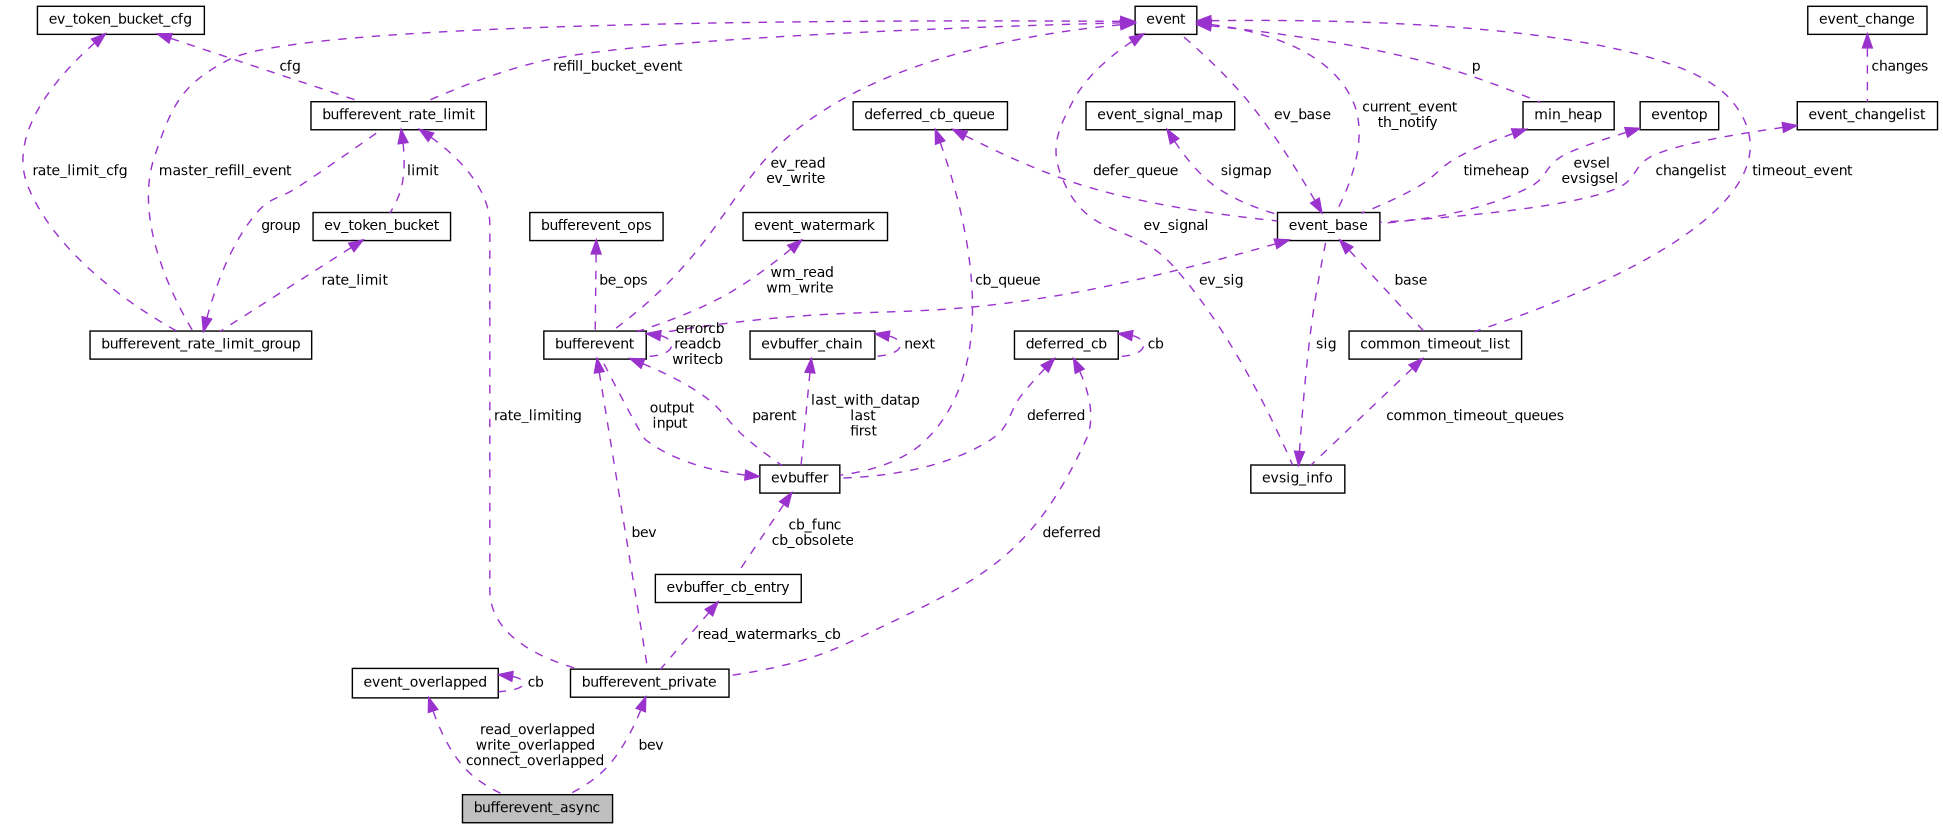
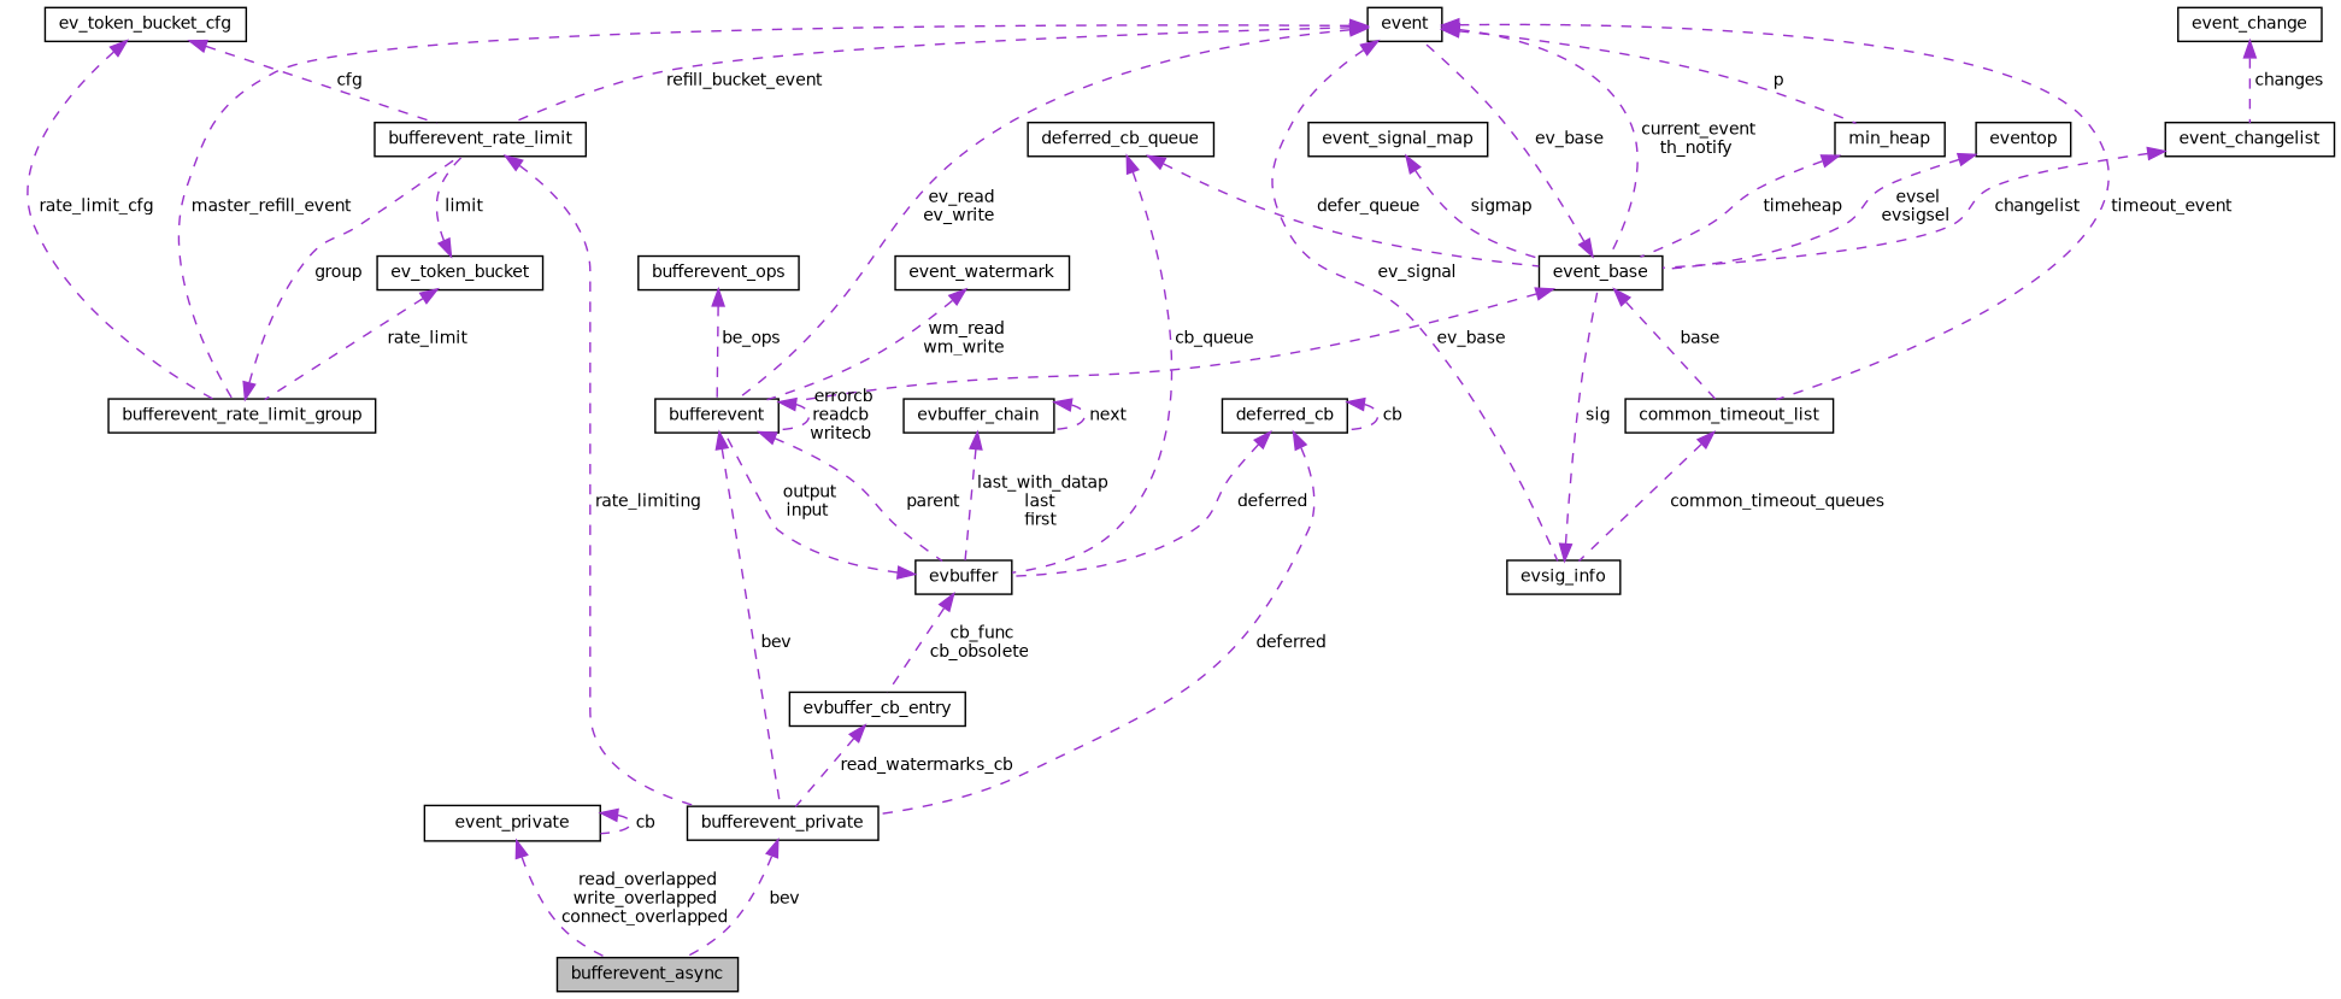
  digraph {
    node [color=black fillcolor=white fontname=Helvetica fontsize=10 shape=record style=filled]
    edge [color=darkorchid3 dir=back fontname=Helvetica fontsize=10 labelfontname=Helvetica labelfontsize=10 style=dashed]
    n1 [fillcolor=grey75 fontcolor=black height=0.2 label=bufferevent_async width=0.4]
-   n2 [height=0.2 label=event_overlapped width=0.4]
+   n2 [height=0.2 label=event_private width=0.4]
    n3 [height=0.2 label=bufferevent_private width=0.4]
    n4 [height=0.2 label=bufferevent_rate_limit width=0.4]
    n5 [height=0.2 label=bufferevent_rate_limit_group width=0.4]
    n6 [height=0.2 label=event width=0.4]
    n7 [height=0.2 label=event_base width=0.4]
    n8 [height=0.2 label=evsig_info width=0.4]
    n9 [height=0.2 label=min_heap width=0.4]
    n10 [height=0.2 label=common_timeout_list width=0.4]
    n11 [height=0.2 label=bufferevent width=0.4]
    n12 [height=0.2 label=evbuffer width=0.4]
    n13 [height=0.2 label=eventop width=0.4]
    n14 [height=0.2 label=deferred_cb_queue width=0.4]
    n15 [height=0.2 label=evbuffer_cb_entry width=0.4]
    n16 [height=0.2 label=event_signal_map width=0.4]
    n17 [height=0.2 label=event_changelist width=0.4]
    n18 [height=0.2 label=event_change width=0.4]
    n19 [height=0.2 label=ev_token_bucket_cfg width=0.4]
    n20 [height=0.2 label=ev_token_bucket width=0.4]
    n21 [height=0.2 label=evbuffer_chain width=0.4]
    n22 [height=0.2 label=event_watermark width=0.4]
    n23 [height=0.2 label=bufferevent_ops width=0.4]
    n24 [height=0.2 label=deferred_cb width=0.4]
    n2 -> n1 [label=" read_overlapped\nwrite_overlapped\nconnect_overlapped"]
    n2 -> n2 [label=" cb"]
    n3 -> n1 [label=" bev"]
    n4 -> n3 [label=" rate_limiting"]
    n5 -> n4 [label=" group"]
    n6 -> n4 [label=" refill_bucket_event"]
    n6 -> n5 [label=" master_refill_event"]
    n6 -> n7 [label=" current_event\nth_notify"]
    n6 -> n8 [label=" ev_signal"]
    n6 -> n9 [label=" p"]
    n6 -> n10 [label=" timeout_event"]
    n6 -> n11 [label=" ev_read\nev_write"]
    n7 -> n6 [label=" ev_base"]
    n7 -> n10 [label=" base"]
-   n7 -> n11 [label=" ev_sig"]
+   n7 -> n11 [label=" ev_base"]
    n8 -> n7 [label=" sig"]
    n9 -> n7 [label=" timeheap"]
    n10 -> n8 [label=" common_timeout_queues"]
    n11 -> n3 [label=" bev"]
    n11 -> n11 [label=" errorcb\nreadcb\nwritecb"]
    n11 -> n12 [label=" parent"]
    n12 -> n11 [label=" output\ninput"]
    n12 -> n15 [label=" cb_func\ncb_obsolete"]
    n13 -> n7 [label=" evsel\nevsigsel"]
    n14 -> n7 [label=" defer_queue"]
    n14 -> n12 [label=" cb_queue"]
    n15 -> n3 [label=" read_watermarks_cb"]
    n16 -> n7 [label=" sigmap"]
    n17 -> n7 [label=" changelist"]
    n18 -> n17 [label=" changes"]
    n19 -> n4 [label=" cfg"]
    n19 -> n5 [label=" rate_limit_cfg"]
-   n4 -> n20 [label=" limit"]
+   n20 -> n4 [label=" limit"]
    n20 -> n5 [label=" rate_limit"]
    n21 -> n12 [label=" last_with_datap\nlast\nfirst"]
    n21 -> n21 [label=" next"]
    n22 -> n11 [label=" wm_read\nwm_write"]
    n23 -> n11 [label=" be_ops"]
    n24 -> n3 [label=" deferred"]
    n24 -> n12 [label=" deferred"]
    n24 -> n24 [label=" cb"]
  }
